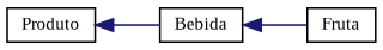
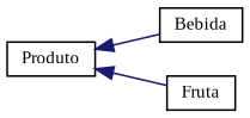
  digraph {
    fontname="Liberation Serif"
    rankdir=LR
    node [color=black fillcolor=white fontname="Liberation Serif" fontsize=10 shape=record style=filled]
    edge [color=midnightblue dir=back fontname="Liberation Serif" fontsize=10 labelfontname=Helvetica labelfontsize=10 style=solid]
    n1 [height=0.2 label=Produto width=0.4]
    n2 [height=0.2 label=Bebida width=0.4]
    n3 [height=0.2 label=Fruta width=0.4]
    n1 -> n2
-   n2 -> n3
+   n1 -> n3
  }
